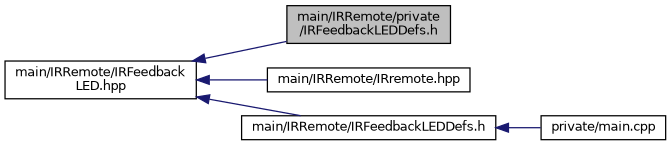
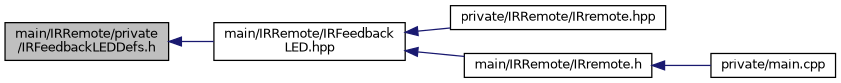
  digraph {
    rankdir=LR
    node [color=black fillcolor=white fontname=Helvetica fontsize=10 shape=record style=filled]
    edge [color=midnightblue dir=back fontname=Helvetica fontsize=10 labelfontname=Helvetica labelfontsize=10 style=solid]
    n1 [fillcolor=grey75 fontcolor=black height=0.2 label="main/IRRemote/private\l/IRFeedbackLEDDefs.h" width=0.4]
    n2 [height=0.2 label="main/IRRemote/IRFeedback\lLED.hpp" width=0.4]
-   n3 [height=0.2 label="main/IRRemote/IRremote.hpp" width=0.4]
-   n4 [height=0.2 label="main/IRRemote/IRFeedbackLEDDefs.h" width=0.4]
+   n3 [height=0.2 label="private/IRRemote/IRremote.hpp" width=0.4]
+   n4 [height=0.2 label="main/IRRemote/IRremote.h" width=0.4]
    n5 [height=0.2 label="private/main.cpp" width=0.4]
-   n2 -> n1
+   n1 -> n2
    n2 -> n3
    n2 -> n4
    n4 -> n5
  }
